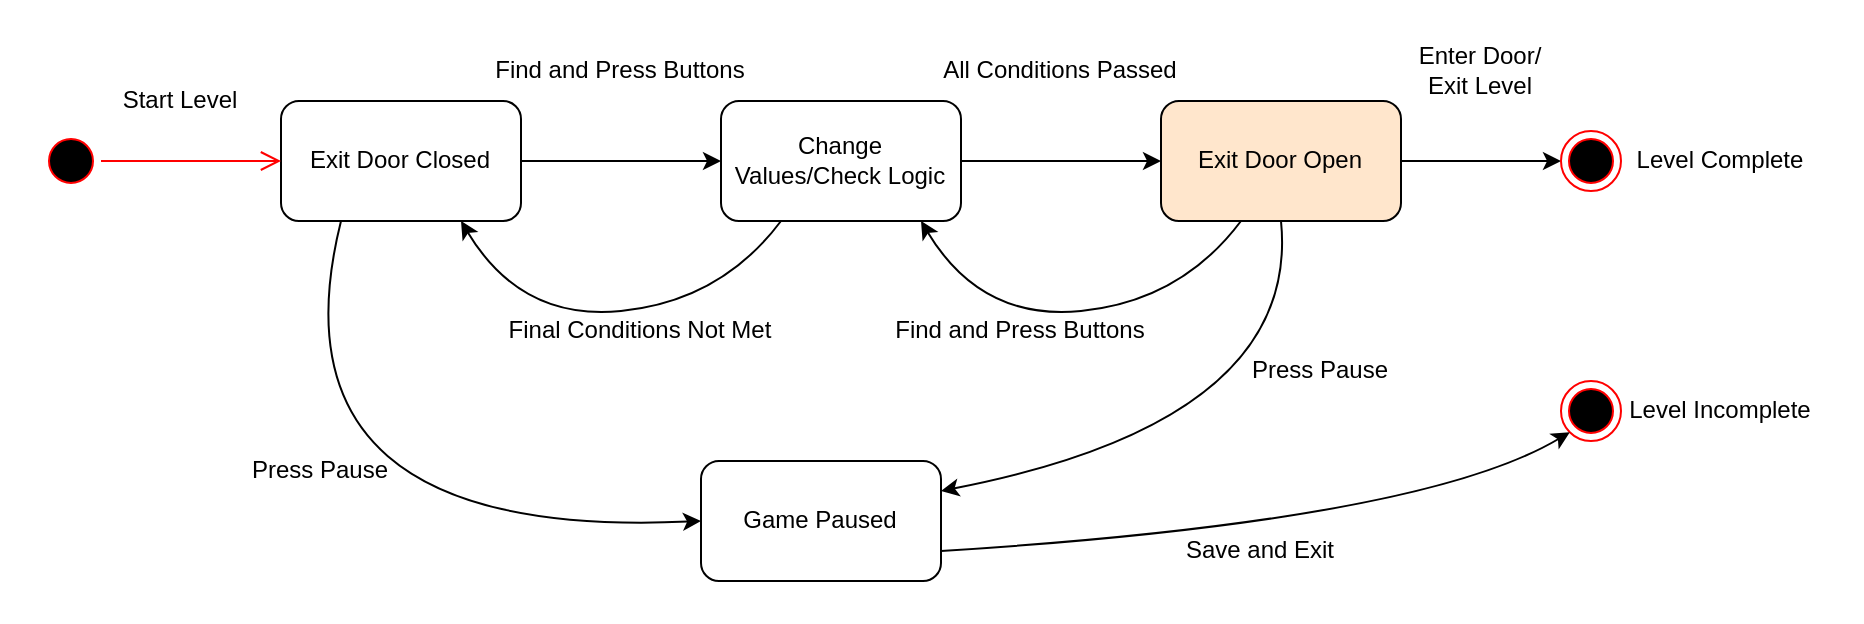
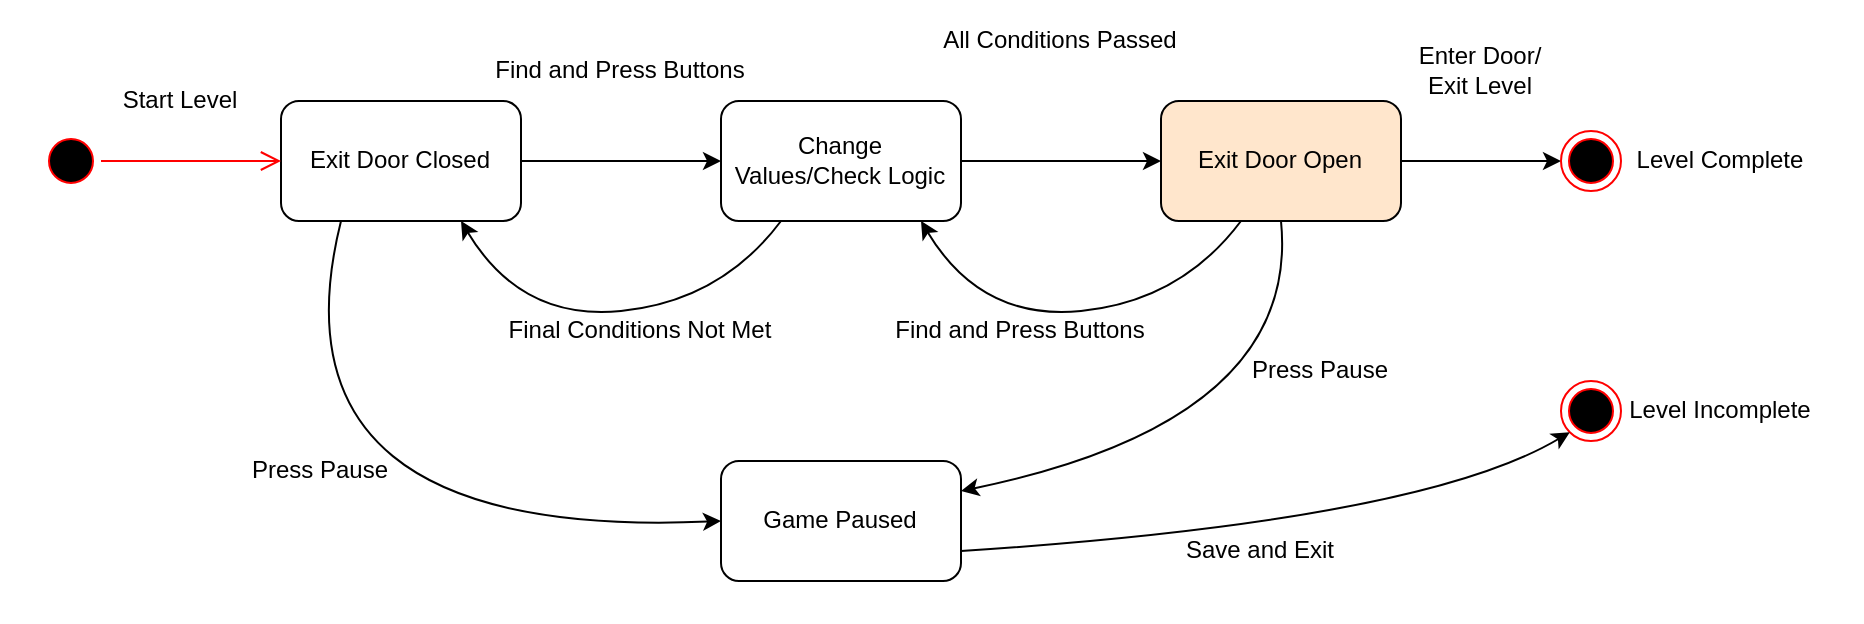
  <mxCell id="0" />
  <mxCell id="1" parent="0" />
  <mxCell id="2" style="edgeStyle=orthogonalEdgeStyle;rounded=0;orthogonalLoop=1;jettySize=auto;html=1;entryX=0;entryY=0.5;entryDx=0;entryDy=0;" edge="1" parent="1" source="3" target="11"><mxGeometry relative="1" as="geometry" /></mxCell>
  <mxCell id="3" value="Exit Door Open" style="rounded=1;whiteSpace=wrap;html=1;fillColor=#ffe6cc;" vertex="1" parent="1"><mxGeometry x="580" y="50" width="120" height="60" as="geometry" /></mxCell>
  <mxCell id="4" style="edgeStyle=orthogonalEdgeStyle;rounded=0;orthogonalLoop=1;jettySize=auto;html=1;entryX=0;entryY=0.5;entryDx=0;entryDy=0;" edge="1" parent="1" source="5" target="3"><mxGeometry relative="1" as="geometry" /></mxCell>
  <mxCell id="5" value="Change Values/Check Logic" style="rounded=1;whiteSpace=wrap;html=1;" vertex="1" parent="1"><mxGeometry x="360" y="50" width="120" height="60" as="geometry" /></mxCell>
  <mxCell id="6" style="edgeStyle=orthogonalEdgeStyle;rounded=0;orthogonalLoop=1;jettySize=auto;html=1;" edge="1" parent="1" source="7" target="5"><mxGeometry relative="1" as="geometry" /></mxCell>
  <mxCell id="7" value="Exit Door Closed" style="rounded=1;whiteSpace=wrap;html=1;" vertex="1" parent="1"><mxGeometry x="140" y="50" width="120" height="60" as="geometry" /></mxCell>
  <mxCell id="8" value="" style="ellipse;html=1;shape=startState;fillColor=#000000;strokeColor=#ff0000;" vertex="1" parent="1"><mxGeometry x="20" y="65" width="30" height="30" as="geometry" /></mxCell>
  <mxCell id="9" value="" style="edgeStyle=orthogonalEdgeStyle;html=1;verticalAlign=bottom;endArrow=open;endSize=8;strokeColor=#ff0000;rounded=0;entryX=0;entryY=0.5;entryDx=0;entryDy=0;" edge="1" parent="1" source="8" target="7"><mxGeometry relative="1" as="geometry"><mxPoint x="35" y="160" as="targetPoint" /></mxGeometry></mxCell>
  <mxCell id="10" value="" style="ellipse;html=1;shape=endState;fillColor=#000000;strokeColor=#ff0000;" vertex="1" parent="1"><mxGeometry x="780" y="190" width="30" height="30" as="geometry" /></mxCell>
  <mxCell id="11" value="" style="ellipse;html=1;shape=endState;fillColor=#000000;strokeColor=#ff0000;" vertex="1" parent="1"><mxGeometry x="780" y="65" width="30" height="30" as="geometry" /></mxCell>
  <mxCell id="12" value="" style="curved=1;endArrow=classic;html=1;rounded=0;entryX=0.75;entryY=1;entryDx=0;entryDy=0;exitX=0.25;exitY=1;exitDx=0;exitDy=0;" edge="1" parent="1" source="5" target="7"><mxGeometry width="50" height="50" relative="1" as="geometry"><mxPoint x="230" y="200" as="sourcePoint" /><mxPoint x="280" y="150" as="targetPoint" /><Array as="points"><mxPoint x="360" y="150" /><mxPoint x="260" y="160" /></Array></mxGeometry></mxCell>
  <mxCell id="13" value="" style="curved=1;endArrow=classic;html=1;rounded=0;exitX=0.25;exitY=1;exitDx=0;exitDy=0;entryX=0;entryY=0.5;entryDx=0;entryDy=0;" edge="1" parent="1" source="7" target="15"><mxGeometry width="50" height="50" relative="1" as="geometry"><mxPoint x="400" y="220" as="sourcePoint" /><mxPoint x="330" y="260" as="targetPoint" /><Array as="points"><mxPoint x="130" y="270" /></Array></mxGeometry></mxCell>
  <mxCell id="14" value="" style="curved=1;endArrow=classic;html=1;rounded=0;entryX=0.75;entryY=1;entryDx=0;entryDy=0;exitX=0.25;exitY=1;exitDx=0;exitDy=0;" edge="1" parent="1"><mxGeometry width="50" height="50" relative="1" as="geometry"><mxPoint x="620" y="110" as="sourcePoint" /><mxPoint x="460" y="110" as="targetPoint" /><Array as="points"><mxPoint x="590" y="150" /><mxPoint x="490" y="160" /></Array></mxGeometry></mxCell>
- <mxCell id="15" value="Game Paused" style="rounded=1;whiteSpace=wrap;html=1;" vertex="1" parent="1"><mxGeometry x="350" y="230" width="120" height="60" as="geometry" /></mxCell>
+ <mxCell id="15" value="Game Paused" style="rounded=1;whiteSpace=wrap;html=1;" vertex="1" parent="1"><mxGeometry x="360" y="230" width="120" height="60" as="geometry" /></mxCell>
  <mxCell id="16" value="" style="curved=1;endArrow=classic;html=1;rounded=0;exitX=0.5;exitY=1;exitDx=0;exitDy=0;entryX=1;entryY=0.25;entryDx=0;entryDy=0;" edge="1" parent="1" source="3" target="15"><mxGeometry width="50" height="50" relative="1" as="geometry"><mxPoint x="520" y="180" as="sourcePoint" /><mxPoint x="710" y="330" as="targetPoint" /><Array as="points"><mxPoint x="650" y="210" /></Array></mxGeometry></mxCell>
  <mxCell id="17" value="" style="curved=1;endArrow=classic;html=1;rounded=0;exitX=1;exitY=0.75;exitDx=0;exitDy=0;entryX=0;entryY=1;entryDx=0;entryDy=0;" edge="1" parent="1" source="15" target="10"><mxGeometry width="50" height="50" relative="1" as="geometry"><mxPoint x="530" y="250" as="sourcePoint" /><mxPoint x="720" y="400" as="targetPoint" /><Array as="points"><mxPoint x="710" y="260" /></Array></mxGeometry></mxCell>
  <mxCell id="18" value="Save and Exit" style="text;html=1;align=center;verticalAlign=middle;whiteSpace=wrap;rounded=0;" vertex="1" parent="1"><mxGeometry x="590" y="260" width="80" height="30" as="geometry" /></mxCell>
  <mxCell id="19" value="Press Pause" style="text;html=1;align=center;verticalAlign=middle;whiteSpace=wrap;rounded=0;" vertex="1" parent="1"><mxGeometry x="120" y="220" width="80" height="30" as="geometry" /></mxCell>
  <mxCell id="20" value="Press Pause" style="text;html=1;align=center;verticalAlign=middle;whiteSpace=wrap;rounded=0;" vertex="1" parent="1"><mxGeometry x="620" y="170" width="80" height="30" as="geometry" /></mxCell>
  <mxCell id="21" value="Find and Press Buttons" style="text;html=1;align=center;verticalAlign=middle;whiteSpace=wrap;rounded=0;" vertex="1" parent="1"><mxGeometry x="440" y="150" width="140" height="30" as="geometry" /></mxCell>
  <mxCell id="22" value="Find and Press Buttons" style="text;html=1;align=center;verticalAlign=middle;whiteSpace=wrap;rounded=0;" vertex="1" parent="1"><mxGeometry x="240" y="20" width="140" height="30" as="geometry" /></mxCell>
- <mxCell id="23" value="All Conditions Passed" style="text;html=1;align=center;verticalAlign=middle;whiteSpace=wrap;rounded=0;" vertex="1" parent="1"><mxGeometry x="460" y="20" width="140" height="30" as="geometry" /></mxCell>
+ <mxCell id="23" value="All Conditions Passed" style="text;html=1;align=center;verticalAlign=middle;whiteSpace=wrap;rounded=0;" vertex="1" parent="1"><mxGeometry x="460" y="5" width="140" height="30" as="geometry" /></mxCell>
  <mxCell id="24" value="Final Conditions Not Met" style="text;html=1;align=center;verticalAlign=middle;whiteSpace=wrap;rounded=0;" vertex="1" parent="1"><mxGeometry x="250" y="150" width="140" height="30" as="geometry" /></mxCell>
  <mxCell id="25" value="Enter Door/ Exit Level" style="text;html=1;align=center;verticalAlign=middle;whiteSpace=wrap;rounded=0;" vertex="1" parent="1"><mxGeometry x="700" y="20" width="80" height="30" as="geometry" /></mxCell>
  <mxCell id="26" value="Level Complete" style="text;html=1;align=center;verticalAlign=middle;whiteSpace=wrap;rounded=0;" vertex="1" parent="1"><mxGeometry x="810" y="65" width="100" height="30" as="geometry" /></mxCell>
  <mxCell id="27" value="Level Incomplete" style="text;html=1;align=center;verticalAlign=middle;whiteSpace=wrap;rounded=0;" vertex="1" parent="1"><mxGeometry x="810" y="190" width="100" height="30" as="geometry" /></mxCell>
  <mxCell id="28" value="Start Level" style="text;html=1;align=center;verticalAlign=middle;whiteSpace=wrap;rounded=0;" vertex="1" parent="1"><mxGeometry x="60" y="35" width="60" height="30" as="geometry" /></mxCell>
